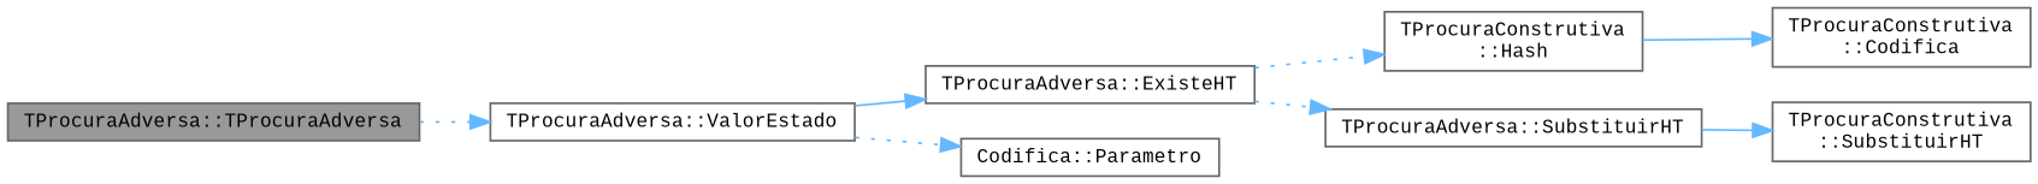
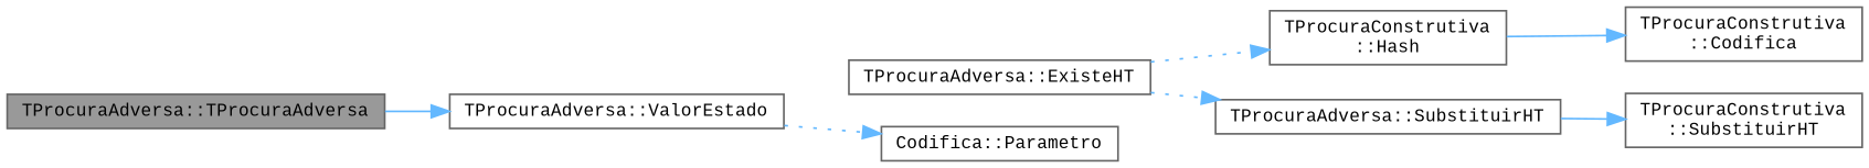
  digraph {
    fontname="Liberation Mono"
    rankdir=LR
    node [color=grey40 fillcolor=white fontname="Liberation Mono" fontsize=10 shape=box style=filled]
    edge [color=steelblue1 fontname="Liberation Mono" fontsize=10 labelfontname=Helvetica labelfontsize=10 style=solid]
    n1 [color=gray40 fillcolor=grey60 fontcolor=black height=0.2 label="TProcuraAdversa::TProcuraAdversa" width=0.4]
    n2 [height=0.2 label="TProcuraAdversa::ValorEstado" width=0.4]
    n3 [height=0.2 label="TProcuraAdversa::ExisteHT" width=0.4]
    n4 [height=0.2 label="Codifica::Parametro" width=0.4]
    n5 [height=0.2 label="TProcuraConstrutiva\l::Hash" width=0.4]
    n6 [height=0.2 label="TProcuraAdversa::SubstituirHT" width=0.4]
    n7 [height=0.2 label="TProcuraConstrutiva\l::Codifica" width=0.4]
    n8 [height=0.2 label="TProcuraConstrutiva\l::SubstituirHT" width=0.4]
-   n1 -> n2 [style=dotted]
-   n2 -> n3
+   n1 -> n2
    n2 -> n4 [style=dotted]
    n3 -> n5 [style=dotted]
    n3 -> n6 [style=dotted]
    n5 -> n7
    n6 -> n8
  }
